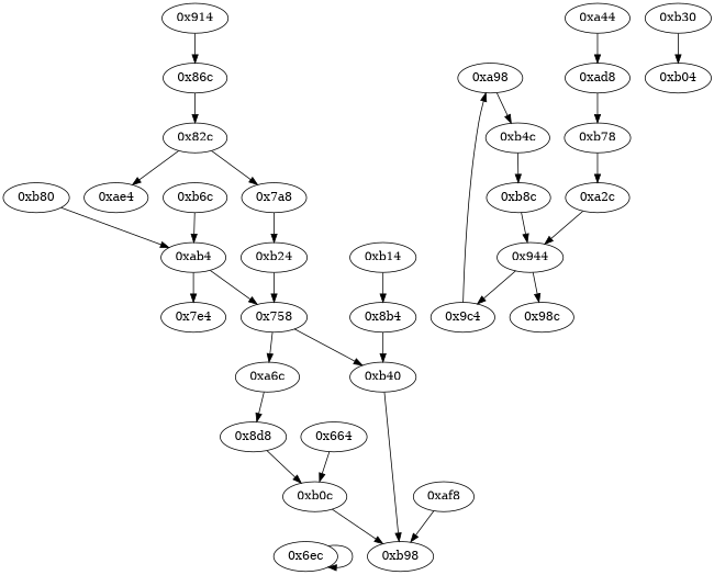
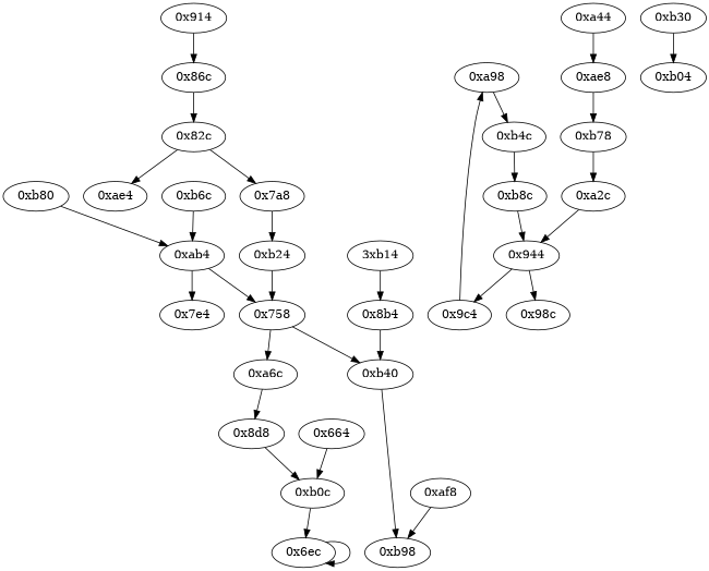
  digraph {
    node [opcode="[u'ldr', u'mov', u'b']"]
    "0xb80" [opcode="[u'ldr', u'ldr', u'b']"]
    "0xab4" [opcode="[u'str', u'mov', u'ldr', u'ldr', u'ldr', u'cmp', u'ldr', u'mov', u'b']"]
    "0x758" [opcode="[u'ldr', u'ldr', u'cmp', u'mov', u'b']"]
    "0x7e4" [opcode="[u'ldr', u'add', u'str', u'ldr', u'b']"]
    "0xa6c" [opcode="[u'ldr', u'bl', u'ldr', u'b']"]
    "0xb40"
    "0xa98" [opcode="[u'ldrb', u'str', u'ldr', u'sub', u'str', u'ldr', u'b']"]
    "0xb4c" [opcode="[u'ldr', u'ldr', u'str', u'ldr', u'add', u'str', u'ldr', u'b']"]
    "0xb8c" [opcode="[u'ldr', u'ldr', u'b']"]
    "0x944" [opcode="[u'ldr', u'str', u'str', u'ldr', u'ldr', u'ldr', u'ldr', u'cmp', u'mov', u'b']"]
    "0xb24"
-   "0xb14" [opcode="[u'ldr', u'bl', u'ldr', u'b']"]
+   "0xb14" [opcode="[u'ldr', u'bl', u'ldr', u'b']" label="3xb14"]
    "0x8b4" [opcode="[u'ldr', u'ldr', u'b']"]
    "0x8d8" [opcode="[u'ldr', u'cmp', u'mov', u'mov', u'b']"]
    n15 [label="0xa2c"]
    "0x98c" [opcode="[u'ldr', u'ldr', u'ldr', u'ldrb', u'strb', u'ldr', u'b']"]
    "0x9c4" [opcode="[u'ldr', u'ldr', u'ldr', u'ldrb', u'strb', u'ldr', u'b']"]
    "0x914" [opcode="[u'ldr', u'ldr', u'str', u'ldr', u'b']"]
    "0x86c" [opcode="[u'ldr', u'ldr', u'cmp', u'mov', u'mov', u'strb', u'ldr', u'b']"]
    "0xb04" [opcode="[u'ldr', u'b']"]
    "0xb6c"
    "0xa44" [opcode="[u'str', u'ldr', u'b']"]
-   "0xad8" [opcode="[u'ldr', u'ldr', u'b']"]
+   "0xad8" [opcode="[u'ldr', u'ldr', u'b']" label="0xae8"]
    "0xb78" [opcode="[u'ldr', u'b']"]
    "0xb0c" [opcode="[u'ldr', u'b']"]
    "0x6ec" [opcode="[u'ldr', u'cmp', u'mov', u'mov']"]
    "0xb30" [opcode="[u'ldrb', u'str', u'ldr', u'b']"]
    "0xb98" [opcode="[u'ldr', u'ldr', u'ldr', u'ldr', u'sub', u'mov', u'sub', u'pop']"]
    "0x82c" [opcode="[u'ldrb', u'ldr', u'ldr', u'cmp', u'mov', u'b']"]
    "0xae4" [opcode="[u'ldr', u'add', u'str', u'ldr', u'b']"]
    "0x7a8" [opcode="[u'ldr', u'b']"]
    "0x664" [opcode="[u'push', u'add', u'sub', u'str', u'ldr', u'cmp', u'sub', u'ldr', u'ldr', u'str', u'ldr', u'ldr', u'mov', u'sub', u'sub', u'str', u'str', u'ldr', u'ldr', u'str', u'ldr', u'str', u'ldr', u'str', u'ldr', u'str', u'ldr', u'ldr', u'add', u'str', u'ldr', u'add', u'str', u'b']"]
    "0xaf8"
    "0xb80" -> "0xab4"
    "0xab4" -> "0x758"
    "0xab4" -> "0x7e4"
    "0x758" -> "0xa6c"
    "0x758" -> "0xb40"
    "0xa6c" -> "0x8d8"
    "0xb40" -> "0xb98"
    "0xa98" -> "0xb4c"
    "0xb4c" -> "0xb8c"
    "0xb8c" -> "0x944"
    "0x944" -> "0x98c"
    "0x944" -> "0x9c4"
    "0xb24" -> "0x758"
    "0xb14" -> "0x8b4"
    "0x8b4" -> "0xb40"
    "0x8d8" -> "0xb0c"
    n15 -> "0x944"
    "0x9c4" -> "0xa98"
    "0x914" -> "0x86c"
    "0x86c" -> "0x82c"
    "0xb6c" -> "0xab4"
    "0xa44" -> "0xad8"
    "0xad8" -> "0xb78"
    "0xb78" -> n15
-   "0xb0c" -> "0xb98"
+   "0xb0c" -> "0x6ec"
    "0x6ec" -> "0x6ec"
    "0xb30" -> "0xb04"
    "0x82c" -> "0xae4"
    "0x82c" -> "0x7a8"
    "0x7a8" -> "0xb24"
    "0x664" -> "0xb0c"
    "0xaf8" -> "0xb98"
  }
